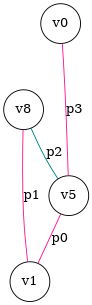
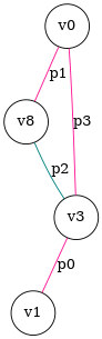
  graph {
    node [shape=circle]
    edge [color=deeppink]
    n1 [label=v0]
    n2 [label=v1]
    n3 [label=v8]
-   n4 [label=v5]
-   n2 -- n3 [label=p1]
+   n4 [label=v3]
+   n1 -- n3 [label=p1]
    n3 -- n4 [color=teal label=p2]
    n4 -- n1 [label=p3]
    n4 -- n2 [label=p0]
  }
